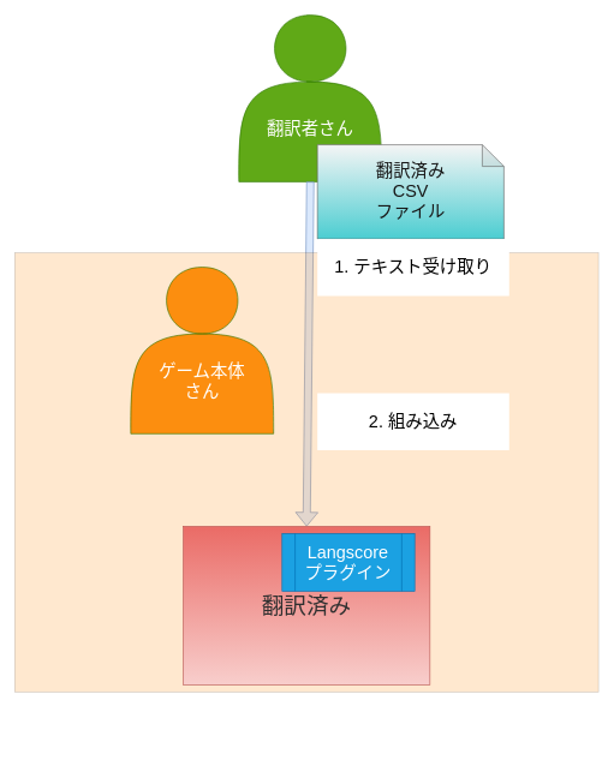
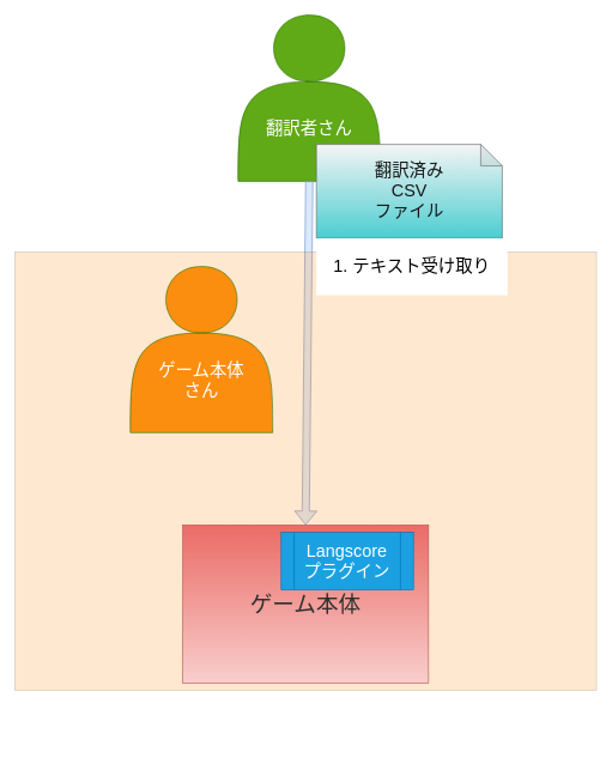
  <mxCell id="0" />
  <mxCell id="1" parent="0" />
  <mxCell id="2" value="" style="group;movable=0;resizable=0;rotatable=0;deletable=0;editable=0;connectable=0;" parent="1" vertex="1" connectable="0"><mxGeometry x="101" y="40" width="729" height="1008.647" as="geometry" /></mxCell>
  <mxCell id="3" value="&lt;br&gt;&lt;br&gt;&lt;br&gt;翻訳者さん" style="shape=actor;whiteSpace=wrap;html=1;fontSize=24;fillColor=#60a917;strokeColor=#2D7600;fontColor=#ffffff;" parent="2" vertex="1"><mxGeometry x="230.0" y="-20.0" width="198.15" height="231.36" as="geometry" /></mxCell>
  <mxCell id="4" value="" style="shape=flexArrow;endArrow=classic;html=1;fontSize=24;entryX=0.5;entryY=0;entryDx=0;entryDy=0;fillColor=#dae8fc;strokeColor=#6c8ebf;movable=1;resizable=1;rotatable=1;deletable=1;editable=1;connectable=1;exitX=0.5;exitY=1;exitDx=0;exitDy=0;" parent="2" source="3" target="11" edge="1"><mxGeometry width="50" height="50" relative="1" as="geometry"><mxPoint x="196.048" y="562.794" as="sourcePoint" /><mxPoint x="525.435" y="340.294" as="targetPoint" /></mxGeometry></mxCell>
  <mxCell id="5" value="&lt;font style=&quot;font-size: 24px;&quot; color=&quot;#171717&quot;&gt;翻訳済み&lt;br&gt;CSV&lt;br&gt;ファイル&lt;/font&gt;" style="shape=note;whiteSpace=wrap;html=1;backgroundOutline=1;darkOpacity=0.05;fontSize=20;fillColor=#f5f5f5;gradientColor=#4BCDD1;strokeColor=#666666;movable=1;resizable=1;rotatable=1;deletable=1;editable=1;connectable=1;gradientDirection=south;" parent="2" vertex="1"><mxGeometry x="339.004" y="160.001" width="258.755" height="130.882" as="geometry" /></mxCell>
  <mxCell id="6" value="" style="rounded=0;whiteSpace=wrap;html=1;fillColor=#FC8E0F;opacity=20;" parent="2" vertex="1"><mxGeometry x="-81" y="310" width="810" height="610" as="geometry" /></mxCell>
  <mxCell id="7" value="1. テキスト受け取り" style="text;html=1;strokeColor=none;fillColor=default;align=center;verticalAlign=middle;whiteSpace=wrap;rounded=0;fontSize=24;" parent="2" vertex="1"><mxGeometry x="339" y="290.88" width="266.06" height="79.11" as="geometry" /></mxCell>
  <mxCell id="8" value="&lt;br&gt;&lt;br&gt;&lt;br&gt;ゲーム本体&lt;br&gt;さん" style="shape=actor;whiteSpace=wrap;html=1;fontSize=24;fillColor=#FC8E0F;strokeColor=#2D7600;fontColor=#ffffff;" parent="2" vertex="1"><mxGeometry x="80" y="330" width="198.15" height="231.36" as="geometry" /></mxCell>
- <mxCell id="9" value="2. 組み込み" style="text;html=1;strokeColor=none;fillColor=default;align=center;verticalAlign=middle;whiteSpace=wrap;rounded=0;fontSize=24;" vertex="1" parent="2"><mxGeometry x="339" y="505" width="266.06" height="79.11" as="geometry" /></mxCell>
  <mxCell id="10" value="" style="group;movable=0;resizable=0;rotatable=0;deletable=0;editable=0;connectable=0;" vertex="1" connectable="0" parent="2"><mxGeometry x="152.855" y="680" width="342.299" height="238.97" as="geometry" /></mxCell>
- <mxCell id="11" value="&lt;font style=&quot;font-size: 31px;&quot; color=&quot;#303030&quot;&gt;&lt;span&gt;翻訳済み&lt;/span&gt;&lt;/font&gt;" style="rounded=0;whiteSpace=wrap;html=1;fontSize=20;fillColor=#f8cecc;strokeColor=#b85450;flipH=1;flipV=1;gradientColor=#ea6b66;" parent="2" vertex="1"><mxGeometry x="152.85" y="690" width="342.3" height="220" as="geometry" /></mxCell>
+ <mxCell id="11" value="&lt;font style=&quot;font-size: 31px;&quot; color=&quot;#303030&quot;&gt;&lt;span&gt;ゲーム本体&lt;/span&gt;&lt;/font&gt;" style="rounded=0;whiteSpace=wrap;html=1;fontSize=20;fillColor=#f8cecc;strokeColor=#b85450;flipH=1;flipV=1;gradientColor=#ea6b66;" parent="2" vertex="1"><mxGeometry x="152.85" y="690" width="342.3" height="220" as="geometry" /></mxCell>
  <mxCell id="12" value="Langscore&lt;br&gt;プラグイン" style="shape=process;whiteSpace=wrap;html=1;backgroundOutline=1;fontSize=24;fillColor=#1ba1e2;fontColor=#ffffff;strokeColor=#006EAF;movable=1;resizable=1;rotatable=1;deletable=1;editable=1;connectable=1;" parent="2" vertex="1"><mxGeometry x="290" y="700" width="184" height="80" as="geometry" /></mxCell>
